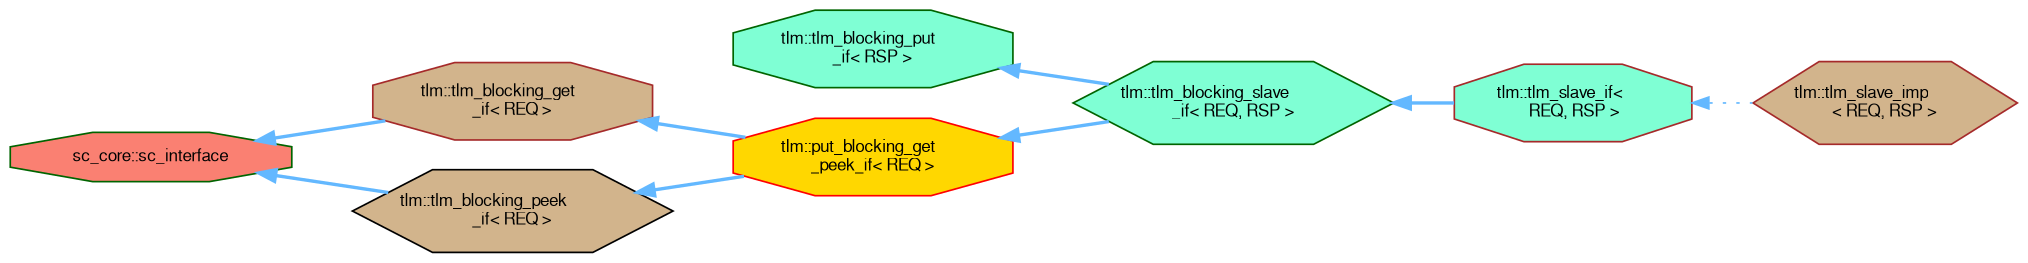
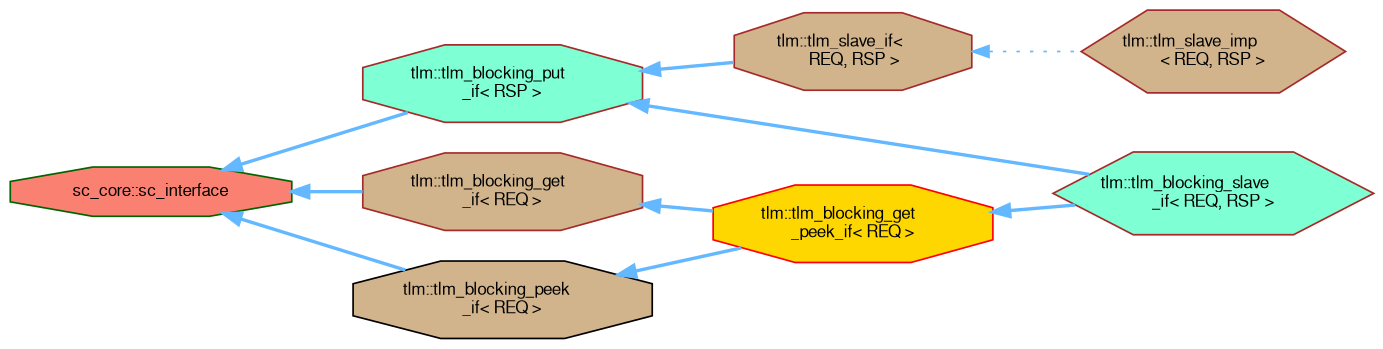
  digraph {
    rankdir=LR
    node [color=darkgreen fillcolor=aquamarine fontname=FreeSans fontsize=10 shape=octagon style=filled]
    edge [color=steelblue1 dir=back fontname=FreeSans fontsize=10 labelfontname=FreeSans labelfontsize=10 style=bold]
-   n1 [fontcolor=black height=0.2 label="tlm::tlm_blocking_slave\l_if\< REQ, RSP \>" shape=hexagon width=0.4]
-   n2 [color=brown height=0.2 label="tlm::tlm_slave_if\<\l REQ, RSP \>" width=0.4]
+   n1 [color=brown fontcolor=black height=0.2 label="tlm::tlm_blocking_slave\l_if\< REQ, RSP \>" shape=hexagon width=0.4]
+   n2 [color=brown fillcolor=tan height=0.2 label="tlm::tlm_slave_if\<\l REQ, RSP \>" width=0.4]
    n3 [color=brown fillcolor=tan height=0.2 label="tlm::tlm_slave_imp\l\< REQ, RSP \>" shape=hexagon width=0.4]
-   n4 [height=0.2 label="tlm::tlm_blocking_put\l_if\< RSP \>" width=0.4]
+   n4 [color=brown height=0.2 label="tlm::tlm_blocking_put\l_if\< RSP \>" width=0.4]
    n5 [fillcolor=salmon height=0.2 label="sc_core::sc_interface" width=0.4]
    n6 [color=brown fillcolor=tan height=0.2 label="tlm::tlm_blocking_get\l_if\< REQ \>" width=0.4]
-   n7 [color=black fillcolor=tan height=0.2 label="tlm::tlm_blocking_peek\l_if\< REQ \>" shape=hexagon width=0.4]
-   n8 [color=red fillcolor=gold height=0.2 label="tlm::put_blocking_get\l_peek_if\< REQ \>" width=0.4]
-   n1 -> n2
+   n7 [color=black fillcolor=tan height=0.2 label="tlm::tlm_blocking_peek\l_if\< REQ \>" width=0.4]
+   n8 [color=red fillcolor=gold height=0.2 label="tlm::tlm_blocking_get\l_peek_if\< REQ \>" width=0.4]
+   n4 -> n2
    n2 -> n3 [style=dotted]
    n4 -> n1
+   n5 -> n4
    n5 -> n6
    n5 -> n7
    n6 -> n8
    n7 -> n8
    n8 -> n1
  }
